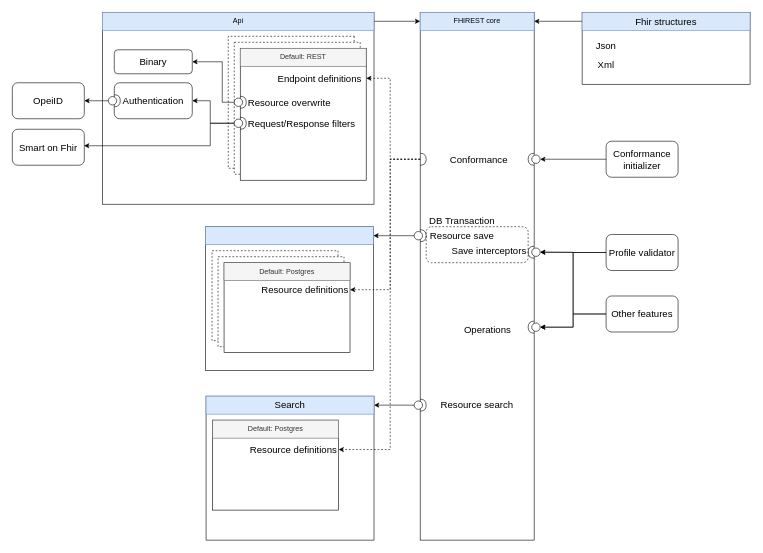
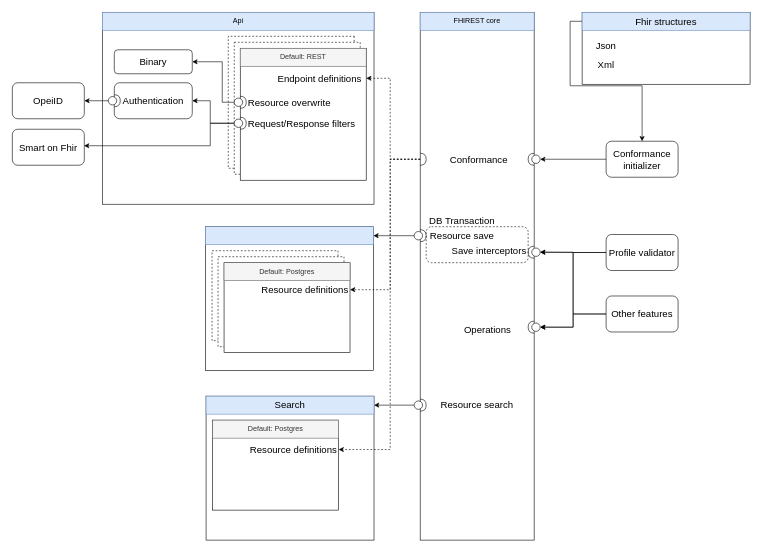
  <mxCell id="0" />
  <mxCell id="1" parent="0" />
  <mxCell id="2" value="" style="rounded=0;whiteSpace=wrap;html=1;" vertex="1" parent="1"><mxGeometry x="700" y="20" width="190" height="880" as="geometry" /></mxCell>
  <mxCell id="3" value="" style="rounded=0;whiteSpace=wrap;html=1;" vertex="1" parent="1"><mxGeometry x="170" y="20" width="453" height="320" as="geometry" /></mxCell>
- <mxCell id="4" style="edgeStyle=orthogonalEdgeStyle;rounded=0;orthogonalLoop=1;jettySize=auto;html=1;exitX=1;exitY=0.5;exitDx=0;exitDy=0;entryX=0;entryY=0.5;entryDx=0;entryDy=0;fontSize=16;" edge="1" parent="1" source="5" target="6"><mxGeometry relative="1" as="geometry" /></mxCell>
  <mxCell id="5" value="Api" style="text;html=1;strokeColor=#6c8ebf;fillColor=#dae8fc;align=center;verticalAlign=middle;whiteSpace=wrap;rounded=0;" vertex="1" parent="1"><mxGeometry x="170" y="20" width="453" height="30" as="geometry" /></mxCell>
  <mxCell id="6" value="FHIREST core" style="text;html=1;strokeColor=#6c8ebf;fillColor=#dae8fc;align=center;verticalAlign=middle;whiteSpace=wrap;rounded=0;" vertex="1" parent="1"><mxGeometry x="700" y="20" width="190" height="30" as="geometry" /></mxCell>
  <mxCell id="7" value="" style="rounded=0;whiteSpace=wrap;html=1;direction=south;dashed=1;" vertex="1" parent="1"><mxGeometry x="380" y="60" width="210" height="220" as="geometry" /></mxCell>
  <mxCell id="8" value="" style="rounded=0;whiteSpace=wrap;html=1;dashed=1;" vertex="1" parent="1"><mxGeometry x="390" y="70" width="210" height="220" as="geometry" /></mxCell>
  <mxCell id="9" value="" style="rounded=0;whiteSpace=wrap;html=1;" vertex="1" parent="1"><mxGeometry x="400" y="80" width="210" height="220" as="geometry" /></mxCell>
  <mxCell id="10" value="Default: REST" style="text;html=1;strokeColor=#666666;fillColor=#f5f5f5;align=center;verticalAlign=middle;whiteSpace=wrap;rounded=0;fontColor=#333333;" vertex="1" parent="1"><mxGeometry x="400" y="80" width="210" height="30" as="geometry" /></mxCell>
  <mxCell id="11" style="edgeStyle=orthogonalEdgeStyle;rounded=0;orthogonalLoop=1;jettySize=auto;html=1;exitX=0;exitY=0.5;exitDx=0;exitDy=0;exitPerimeter=0;entryX=1;entryY=0.5;entryDx=0;entryDy=0;fontSize=16;" edge="1" parent="1" source="13" target="21"><mxGeometry relative="1" as="geometry"><Array as="points"><mxPoint x="350" y="205" /><mxPoint x="350" y="168" /></Array></mxGeometry></mxCell>
  <mxCell id="12" style="edgeStyle=orthogonalEdgeStyle;rounded=0;orthogonalLoop=1;jettySize=auto;html=1;exitX=0;exitY=0.5;exitDx=0;exitDy=0;exitPerimeter=0;entryX=0.996;entryY=0.458;entryDx=0;entryDy=0;entryPerimeter=0;fontSize=16;" edge="1" parent="1" source="13" target="27"><mxGeometry relative="1" as="geometry"><Array as="points"><mxPoint x="350" y="205" /><mxPoint x="350" y="243" /></Array></mxGeometry></mxCell>
  <mxCell id="13" value="" style="shape=providedRequiredInterface;html=1;verticalLabelPosition=bottom;sketch=0;fontSize=16;rotation=-180;direction=west;" vertex="1" parent="1"><mxGeometry x="390" y="195" width="20" height="20" as="geometry" /></mxCell>
  <mxCell id="14" value="Request/Response filters" style="text;html=1;strokeColor=none;fillColor=none;align=center;verticalAlign=middle;whiteSpace=wrap;rounded=0;fontSize=16;" vertex="1" parent="1"><mxGeometry x="405" y="190" width="195" height="30" as="geometry" /></mxCell>
  <mxCell id="15" value="Endpoint definitions" style="text;html=1;strokeColor=none;fillColor=none;align=center;verticalAlign=middle;whiteSpace=wrap;rounded=0;fontSize=16;" vertex="1" parent="1"><mxGeometry x="455" y="110" width="155" height="40" as="geometry" /></mxCell>
  <mxCell id="16" style="edgeStyle=orthogonalEdgeStyle;rounded=0;orthogonalLoop=1;jettySize=auto;html=1;exitX=0;exitY=0.5;exitDx=0;exitDy=0;exitPerimeter=0;entryX=1;entryY=0.5;entryDx=0;entryDy=0;fontSize=16;" edge="1" parent="1" source="17" target="19"><mxGeometry relative="1" as="geometry"><Array as="points"><mxPoint x="370" y="170" /><mxPoint x="370" y="103" /></Array></mxGeometry></mxCell>
  <mxCell id="17" value="" style="shape=providedRequiredInterface;html=1;verticalLabelPosition=bottom;sketch=0;fontSize=16;rotation=-180;direction=west;" vertex="1" parent="1"><mxGeometry x="390" y="160" width="20" height="20" as="geometry" /></mxCell>
  <mxCell id="18" value="Resource overwrite" style="text;html=1;strokeColor=none;fillColor=none;align=center;verticalAlign=middle;whiteSpace=wrap;rounded=0;fontSize=16;" vertex="1" parent="1"><mxGeometry x="407" y="155" width="150" height="30" as="geometry" /></mxCell>
  <mxCell id="19" value="" style="rounded=1;whiteSpace=wrap;html=1;fontSize=16;" vertex="1" parent="1"><mxGeometry x="190" y="82.5" width="130" height="40" as="geometry" /></mxCell>
  <mxCell id="20" value="Binary" style="text;html=1;strokeColor=none;fillColor=none;align=center;verticalAlign=middle;whiteSpace=wrap;rounded=0;dashed=1;fontSize=16;" vertex="1" parent="1"><mxGeometry x="225" y="87.5" width="60" height="30" as="geometry" /></mxCell>
  <mxCell id="21" value="" style="rounded=1;whiteSpace=wrap;html=1;fontSize=16;shadow=0;sketch=0;glass=0;gradientColor=none;" vertex="1" parent="1"><mxGeometry x="190" y="137.5" width="130" height="60" as="geometry" /></mxCell>
  <mxCell id="22" value="Authentication" style="text;html=1;strokeColor=none;fillColor=none;align=center;verticalAlign=middle;whiteSpace=wrap;rounded=0;shadow=0;glass=0;dashed=1;sketch=0;fontSize=16;" vertex="1" parent="1"><mxGeometry x="225" y="152.5" width="60" height="30" as="geometry" /></mxCell>
  <mxCell id="23" style="edgeStyle=orthogonalEdgeStyle;rounded=0;orthogonalLoop=1;jettySize=auto;html=1;exitX=0;exitY=0.5;exitDx=0;exitDy=0;exitPerimeter=0;entryX=1;entryY=0.5;entryDx=0;entryDy=0;fontSize=16;" edge="1" parent="1" source="24" target="25"><mxGeometry relative="1" as="geometry" /></mxCell>
  <mxCell id="24" value="" style="shape=providedRequiredInterface;html=1;verticalLabelPosition=bottom;sketch=0;fontSize=16;rotation=-180;direction=west;" vertex="1" parent="1"><mxGeometry x="180" y="157.5" width="20" height="20" as="geometry" /></mxCell>
  <mxCell id="25" value="" style="rounded=1;whiteSpace=wrap;html=1;fontSize=16;" vertex="1" parent="1"><mxGeometry x="20" y="137.5" width="120" height="60" as="geometry" /></mxCell>
  <mxCell id="26" value="OpeiID" style="text;html=1;strokeColor=none;fillColor=none;align=center;verticalAlign=middle;whiteSpace=wrap;rounded=0;shadow=0;glass=0;dashed=1;sketch=0;fontSize=16;" vertex="1" parent="1"><mxGeometry x="50" y="152.5" width="60" height="30" as="geometry" /></mxCell>
  <mxCell id="27" value="" style="rounded=1;whiteSpace=wrap;html=1;fontSize=16;shadow=0;sketch=0;glass=0;gradientColor=none;" vertex="1" parent="1"><mxGeometry x="20" y="215" width="120" height="60" as="geometry" /></mxCell>
  <mxCell id="28" value="Smart on Fhir" style="text;html=1;strokeColor=none;fillColor=none;align=center;verticalAlign=middle;whiteSpace=wrap;rounded=0;shadow=0;glass=0;dashed=1;sketch=0;fontSize=16;" vertex="1" parent="1"><mxGeometry x="20" y="230" width="120" height="30" as="geometry" /></mxCell>
  <mxCell id="29" value="Resource search" style="text;html=1;strokeColor=none;fillColor=none;align=center;verticalAlign=middle;whiteSpace=wrap;rounded=0;shadow=0;glass=0;dashed=1;sketch=0;fontSize=16;" vertex="1" parent="1"><mxGeometry x="725" y="660" width="140" height="30" as="geometry" /></mxCell>
  <mxCell id="30" value="Operations" style="text;html=1;strokeColor=none;fillColor=none;align=center;verticalAlign=middle;whiteSpace=wrap;rounded=0;shadow=0;glass=0;dashed=1;sketch=0;fontSize=16;" vertex="1" parent="1"><mxGeometry x="765" y="535" width="95" height="30" as="geometry" /></mxCell>
  <mxCell id="31" value="" style="rounded=1;whiteSpace=wrap;html=1;shadow=0;glass=0;dashed=1;sketch=0;fontSize=16;gradientColor=none;" vertex="1" parent="1"><mxGeometry x="710" y="377.5" width="170" height="60" as="geometry" /></mxCell>
  <mxCell id="32" value="Resource save" style="text;html=1;strokeColor=none;fillColor=none;align=center;verticalAlign=middle;whiteSpace=wrap;rounded=0;shadow=0;glass=0;dashed=1;sketch=0;fontSize=16;" vertex="1" parent="1"><mxGeometry x="700" y="377.5" width="140" height="30" as="geometry" /></mxCell>
  <mxCell id="33" value="Save interceptors" style="text;html=1;strokeColor=none;fillColor=none;align=center;verticalAlign=middle;whiteSpace=wrap;rounded=0;shadow=0;glass=0;dashed=1;sketch=0;fontSize=16;" vertex="1" parent="1"><mxGeometry x="750" y="402.5" width="130" height="30" as="geometry" /></mxCell>
  <mxCell id="34" value="Conformance" style="text;html=1;strokeColor=none;fillColor=none;align=center;verticalAlign=middle;whiteSpace=wrap;rounded=0;shadow=0;glass=0;dashed=1;sketch=0;fontSize=16;" vertex="1" parent="1"><mxGeometry x="742.5" y="250" width="110" height="30" as="geometry" /></mxCell>
  <mxCell id="35" style="edgeStyle=orthogonalEdgeStyle;rounded=0;orthogonalLoop=1;jettySize=auto;html=1;exitX=0;exitY=0.5;exitDx=0;exitDy=0;exitPerimeter=0;entryX=1;entryY=0.5;entryDx=0;entryDy=0;fontSize=16;dashed=1;" edge="1" parent="1" source="36" target="15"><mxGeometry relative="1" as="geometry"><Array as="points"><mxPoint x="650" y="265" /><mxPoint x="650" y="130" /></Array></mxGeometry></mxCell>
  <mxCell id="36" value="" style="shape=requiredInterface;html=1;verticalLabelPosition=bottom;sketch=0;rounded=1;shadow=0;glass=0;fontSize=16;gradientColor=none;direction=east;rotation=0;" vertex="1" parent="1"><mxGeometry x="700" y="255" width="10" height="20" as="geometry" /></mxCell>
  <mxCell id="37" value="" style="shape=providedRequiredInterface;html=1;verticalLabelPosition=bottom;sketch=0;fontSize=16;rotation=-180;" vertex="1" parent="1"><mxGeometry x="880" y="535" width="20" height="20" as="geometry" /></mxCell>
  <mxCell id="38" style="edgeStyle=orthogonalEdgeStyle;rounded=0;orthogonalLoop=1;jettySize=auto;html=1;exitX=0;exitY=0.5;exitDx=0;exitDy=0;exitPerimeter=0;entryX=1;entryY=0.5;entryDx=0;entryDy=0;fontSize=16;" edge="1" parent="1" source="39" target="43"><mxGeometry relative="1" as="geometry" /></mxCell>
  <mxCell id="39" value="" style="shape=providedRequiredInterface;html=1;verticalLabelPosition=bottom;sketch=0;fontSize=16;rotation=-180;direction=west;" vertex="1" parent="1"><mxGeometry y="665" width="20" height="20" as="geometry" x="690" /></mxCell>
  <mxCell id="40" value="" style="rounded=0;whiteSpace=wrap;html=1;shadow=0;glass=0;sketch=0;fontSize=16;gradientColor=none;" vertex="1" parent="1"><mxGeometry x="342" y="377.5" width="280" height="240" as="geometry" /></mxCell>
  <mxCell id="41" value="" style="rounded=0;whiteSpace=wrap;html=1;shadow=0;glass=0;sketch=0;fontSize=16;fillColor=#dae8fc;strokeColor=#6c8ebf;" vertex="1" parent="1"><mxGeometry x="342" y="377.5" width="280" height="30" as="geometry" /></mxCell>
  <mxCell id="42" value="" style="rounded=0;whiteSpace=wrap;html=1;shadow=0;glass=0;sketch=0;fontSize=16;gradientColor=none;" vertex="1" parent="1"><mxGeometry x="343" y="660" width="280" height="240" as="geometry" /></mxCell>
  <mxCell id="43" value="" style="rounded=0;whiteSpace=wrap;html=1;shadow=0;glass=0;sketch=0;fontSize=16;fillColor=#dae8fc;strokeColor=#6c8ebf;" vertex="1" parent="1"><mxGeometry x="343" y="660" width="280" height="30" as="geometry" /></mxCell>
  <mxCell id="44" value="Search" style="text;html=1;strokeColor=none;fillColor=none;align=center;verticalAlign=middle;whiteSpace=wrap;rounded=0;shadow=0;glass=0;sketch=0;fontSize=16;" vertex="1" parent="1"><mxGeometry x="453" y="660" width="60" height="30" as="geometry" /></mxCell>
  <mxCell id="45" style="edgeStyle=orthogonalEdgeStyle;rounded=0;orthogonalLoop=1;jettySize=auto;html=1;exitX=0;exitY=0.5;exitDx=0;exitDy=0;exitPerimeter=0;entryX=1;entryY=0.5;entryDx=0;entryDy=0;fontSize=16;" edge="1" parent="1" source="46" target="41"><mxGeometry relative="1" as="geometry" /></mxCell>
  <mxCell id="46" value="" style="shape=providedRequiredInterface;html=1;verticalLabelPosition=bottom;sketch=0;fontSize=16;rotation=-180;direction=west;" vertex="1" parent="1"><mxGeometry y="382.5" width="20" height="20" as="geometry" x="690" /></mxCell>
  <mxCell id="47" value="" style="rounded=0;whiteSpace=wrap;html=1;direction=south;dashed=1;" vertex="1" parent="1"><mxGeometry x="353" y="417.5" width="210" height="150" as="geometry" /></mxCell>
  <mxCell id="48" value="" style="rounded=0;whiteSpace=wrap;html=1;dashed=1;" vertex="1" parent="1"><mxGeometry x="363" y="427.5" width="210" height="150" as="geometry" /></mxCell>
  <mxCell id="49" value="" style="rounded=0;whiteSpace=wrap;html=1;" vertex="1" parent="1"><mxGeometry x="373" y="437.5" width="210" height="150" as="geometry" /></mxCell>
  <mxCell id="50" value="Default: Postgres" style="text;html=1;strokeColor=#666666;fillColor=#f5f5f5;align=center;verticalAlign=middle;whiteSpace=wrap;rounded=0;fontColor=#333333;" vertex="1" parent="1"><mxGeometry x="373" y="437.5" width="210" height="30" as="geometry" /></mxCell>
  <mxCell id="51" value="Resource definitions" style="text;html=1;strokeColor=none;fillColor=none;align=center;verticalAlign=middle;whiteSpace=wrap;rounded=0;fontSize=16;" vertex="1" parent="1"><mxGeometry x="433" y="467.5" width="150" height="30" as="geometry" /></mxCell>
  <mxCell id="52" value="" style="rounded=0;whiteSpace=wrap;html=1;" vertex="1" parent="1"><mxGeometry x="354" y="700" width="210" height="150" as="geometry" /></mxCell>
  <mxCell id="53" value="Default: Postgres" style="text;html=1;strokeColor=#666666;fillColor=#f5f5f5;align=center;verticalAlign=middle;whiteSpace=wrap;rounded=0;fontColor=#333333;" vertex="1" parent="1"><mxGeometry x="354" y="700" width="210" height="30" as="geometry" /></mxCell>
  <mxCell id="54" value="Resource definitions" style="text;html=1;strokeColor=none;fillColor=none;align=center;verticalAlign=middle;whiteSpace=wrap;rounded=0;fontSize=16;" vertex="1" parent="1"><mxGeometry x="414" y="734" width="150" height="30" as="geometry" /></mxCell>
  <mxCell id="55" value="DB Transaction" style="text;html=1;strokeColor=none;fillColor=none;align=center;verticalAlign=middle;whiteSpace=wrap;rounded=0;shadow=0;glass=0;dashed=1;sketch=0;fontSize=16;" vertex="1" parent="1"><mxGeometry x="710" y="352.5" width="120" height="30" as="geometry" /></mxCell>
  <mxCell id="56" value="" style="shape=providedRequiredInterface;html=1;verticalLabelPosition=bottom;sketch=0;fontSize=16;rotation=-180;" vertex="1" parent="1"><mxGeometry x="880" y="410" width="20" height="20" as="geometry" /></mxCell>
  <mxCell id="57" style="edgeStyle=orthogonalEdgeStyle;rounded=0;orthogonalLoop=1;jettySize=auto;html=1;exitX=0;exitY=0.5;exitDx=0;exitDy=0;entryX=0;entryY=0.5;entryDx=0;entryDy=0;entryPerimeter=0;fontSize=16;" edge="1" parent="1" source="58" target="59"><mxGeometry relative="1" as="geometry" /></mxCell>
  <mxCell id="58" value="Conformance initializer" style="rounded=1;whiteSpace=wrap;html=1;shadow=0;glass=0;sketch=0;fontSize=16;gradientColor=none;" vertex="1" parent="1"><mxGeometry x="1010" y="235" width="120" height="60" as="geometry" /></mxCell>
  <mxCell id="59" value="" style="shape=providedRequiredInterface;html=1;verticalLabelPosition=bottom;sketch=0;fontSize=16;rotation=-180;direction=east;" vertex="1" parent="1"><mxGeometry x="880" y="255" width="20" height="20" as="geometry" /></mxCell>
  <mxCell id="60" style="edgeStyle=orthogonalEdgeStyle;rounded=0;orthogonalLoop=1;jettySize=auto;html=1;exitX=0;exitY=0.5;exitDx=0;exitDy=0;entryX=0;entryY=0.5;entryDx=0;entryDy=0;entryPerimeter=0;fontSize=16;" edge="1" parent="1" source="62" target="56"><mxGeometry relative="1" as="geometry" /></mxCell>
  <mxCell id="61" style="edgeStyle=orthogonalEdgeStyle;rounded=0;orthogonalLoop=1;jettySize=auto;html=1;exitX=0;exitY=0.5;exitDx=0;exitDy=0;entryX=0;entryY=0.5;entryDx=0;entryDy=0;entryPerimeter=0;fontSize=16;" edge="1" parent="1" source="62" target="37"><mxGeometry relative="1" as="geometry" /></mxCell>
  <mxCell id="62" value="Profile validator" style="rounded=1;whiteSpace=wrap;html=1;shadow=0;glass=0;sketch=0;fontSize=16;gradientColor=none;" vertex="1" parent="1"><mxGeometry x="1010" y="390.5" width="120" height="60" as="geometry" /></mxCell>
  <mxCell id="63" style="edgeStyle=orthogonalEdgeStyle;rounded=0;orthogonalLoop=1;jettySize=auto;html=1;exitX=0;exitY=0.5;exitDx=0;exitDy=0;exitPerimeter=0;entryX=1;entryY=0.5;entryDx=0;entryDy=0;fontSize=16;dashed=1;" edge="1" parent="1" source="36" target="51"><mxGeometry relative="1" as="geometry"><Array as="points"><mxPoint x="650" y="265" /><mxPoint x="650" y="483" /></Array></mxGeometry></mxCell>
  <mxCell id="64" style="edgeStyle=orthogonalEdgeStyle;rounded=0;orthogonalLoop=1;jettySize=auto;html=1;exitX=0;exitY=0.5;exitDx=0;exitDy=0;exitPerimeter=0;entryX=1;entryY=0.5;entryDx=0;entryDy=0;fontSize=16;dashed=1;" edge="1" parent="1" source="36" target="54"><mxGeometry relative="1" as="geometry"><Array as="points"><mxPoint x="650" y="265" /><mxPoint x="650" y="749" /></Array></mxGeometry></mxCell>
  <mxCell id="65" style="edgeStyle=orthogonalEdgeStyle;rounded=0;orthogonalLoop=1;jettySize=auto;html=1;exitX=0;exitY=0.5;exitDx=0;exitDy=0;entryX=0;entryY=0.5;entryDx=0;entryDy=0;entryPerimeter=0;fontSize=16;" edge="1" parent="1" source="67" target="56"><mxGeometry relative="1" as="geometry" /></mxCell>
  <mxCell id="66" style="edgeStyle=orthogonalEdgeStyle;rounded=0;orthogonalLoop=1;jettySize=auto;html=1;exitX=0;exitY=0.5;exitDx=0;exitDy=0;entryX=0;entryY=0.5;entryDx=0;entryDy=0;entryPerimeter=0;fontSize=16;" edge="1" parent="1" source="67" target="37"><mxGeometry relative="1" as="geometry" /></mxCell>
  <mxCell id="67" value="Other features" style="rounded=1;whiteSpace=wrap;html=1;shadow=0;glass=0;sketch=0;fontSize=16;gradientColor=none;" vertex="1" parent="1"><mxGeometry x="1010" y="493" width="120" height="60" as="geometry" /></mxCell>
  <mxCell id="68" value="" style="rounded=0;whiteSpace=wrap;html=1;shadow=0;glass=0;sketch=0;fontSize=16;gradientColor=none;" vertex="1" parent="1"><mxGeometry x="970" y="20" width="280" height="120" as="geometry" /></mxCell>
- <mxCell id="69" style="edgeStyle=orthogonalEdgeStyle;rounded=0;orthogonalLoop=1;jettySize=auto;html=1;exitX=0;exitY=0.5;exitDx=0;exitDy=0;entryX=1;entryY=0.5;entryDx=0;entryDy=0;fontSize=16;" edge="1" parent="1" source="70" target="6"><mxGeometry relative="1" as="geometry" /></mxCell>
+ <mxCell id="69" style="edgeStyle=orthogonalEdgeStyle;rounded=0;orthogonalLoop=1;jettySize=auto;html=1;exitX=0;exitY=0.5;exitDx=0;exitDy=0;fontSize=16;" edge="1" parent="1" source="70" target="58"><mxGeometry relative="1" as="geometry" /></mxCell>
  <mxCell id="70" value="Fhir structures" style="rounded=0;whiteSpace=wrap;html=1;shadow=0;glass=0;sketch=0;fontSize=16;fillColor=#dae8fc;strokeColor=#6c8ebf;" vertex="1" parent="1"><mxGeometry x="970" y="20" width="280" height="30" as="geometry" /></mxCell>
  <mxCell id="71" value="Json" style="text;html=1;strokeColor=none;fillColor=none;align=center;verticalAlign=middle;whiteSpace=wrap;rounded=0;shadow=0;glass=0;sketch=0;fontSize=16;" vertex="1" parent="1"><mxGeometry x="980" y="60" width="60" height="30" as="geometry" /></mxCell>
  <mxCell id="72" value="Xml" style="text;html=1;strokeColor=none;fillColor=none;align=center;verticalAlign=middle;whiteSpace=wrap;rounded=0;shadow=0;glass=0;sketch=0;fontSize=16;" vertex="1" parent="1"><mxGeometry x="980" y="92.5" width="60" height="30" as="geometry" /></mxCell>
